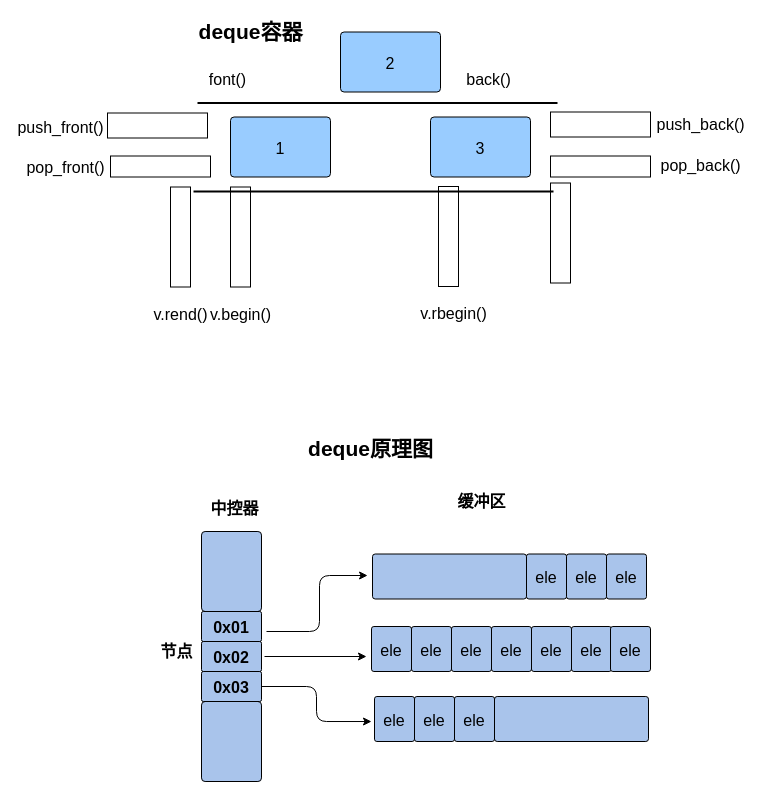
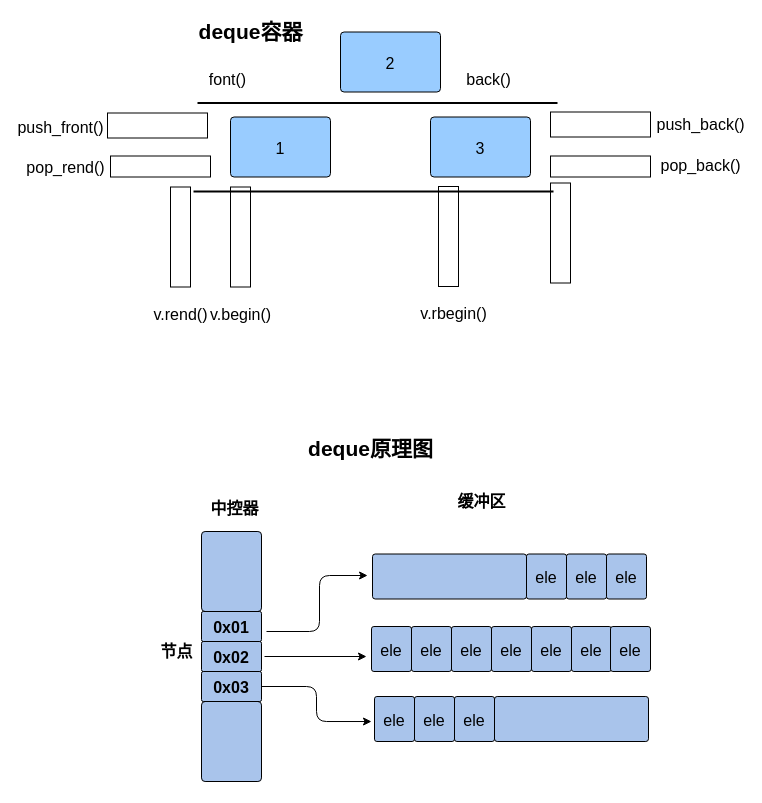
  <mxCell id="0" />
  <mxCell id="1" parent="0" />
  <mxCell id="2" value="" style="shape=mxgraph.flowchart.process;fillColor=#A9C4EB;fontSize=16;" parent="1" vertex="1"><mxGeometry x="201" y="531" width="60" height="80" as="geometry" /></mxCell>
  <mxCell id="3" value="" style="shape=mxgraph.flowchart.process;fillColor=#A9C4EB;fontSize=16;" parent="1" vertex="1"><mxGeometry x="201" y="701" width="60" height="80" as="geometry" /></mxCell>
  <mxCell id="4" value="0x03" style="shape=mxgraph.flowchart.process;fontStyle=1;fillColor=#A9C4EB;fontSize=16;" parent="1" vertex="1"><mxGeometry x="201" y="671" width="60" height="30" as="geometry" /></mxCell>
  <mxCell id="5" value="0x02" style="shape=mxgraph.flowchart.process;fontStyle=1;fillColor=#A9C4EB;fontSize=16;" parent="1" vertex="1"><mxGeometry x="201" y="641" width="60" height="30" as="geometry" /></mxCell>
  <mxCell id="6" value="0x01" style="shape=mxgraph.flowchart.process;fontStyle=1;fillColor=#A9C4EB;fontSize=16;" parent="1" vertex="1"><mxGeometry x="201" y="611" width="60" height="30" as="geometry" /></mxCell>
  <mxCell id="7" value="" style="shape=mxgraph.flowchart.process;fillColor=#A9C4EB;fontSize=16;" parent="1" vertex="1"><mxGeometry x="372" y="553.5" width="154" height="45" as="geometry" /></mxCell>
  <mxCell id="8" value="" style="shape=mxgraph.flowchart.process;fillColor=#A9C4EB;fontSize=16;" parent="1" vertex="1"><mxGeometry x="494" y="696" width="154" height="45" as="geometry" /></mxCell>
  <mxCell id="9" value="ele" style="shape=mxgraph.flowchart.process;fillColor=#A9C4EB;fontSize=16;" parent="1" vertex="1"><mxGeometry x="526" y="553.5" width="40" height="45" as="geometry" /></mxCell>
  <mxCell id="10" value="ele" style="shape=mxgraph.flowchart.process;fillColor=#A9C4EB;fontSize=16;" parent="1" vertex="1"><mxGeometry x="606" y="553.5" width="40" height="45" as="geometry" /></mxCell>
  <mxCell id="11" value="ele" style="shape=mxgraph.flowchart.process;fillColor=#A9C4EB;fontSize=16;" parent="1" vertex="1"><mxGeometry x="566" y="553.5" width="40" height="45" as="geometry" /></mxCell>
  <mxCell id="12" value="ele" style="shape=mxgraph.flowchart.process;fillColor=#A9C4EB;fontSize=16;" parent="1" vertex="1"><mxGeometry x="374" y="696" width="40" height="45" as="geometry" /></mxCell>
  <mxCell id="13" value="ele" style="shape=mxgraph.flowchart.process;fillColor=#A9C4EB;fontSize=16;" parent="1" vertex="1"><mxGeometry x="454" y="696" width="40" height="45" as="geometry" /></mxCell>
  <mxCell id="14" value="ele" style="shape=mxgraph.flowchart.process;fillColor=#A9C4EB;fontSize=16;" parent="1" vertex="1"><mxGeometry x="414" y="696" width="40" height="45" as="geometry" /></mxCell>
  <mxCell id="15" value="ele" style="shape=mxgraph.flowchart.process;fillColor=#A9C4EB;fontSize=16;" parent="1" vertex="1"><mxGeometry x="371" y="626" width="40" height="45" as="geometry" /></mxCell>
  <mxCell id="16" value="ele" style="shape=mxgraph.flowchart.process;fillColor=#A9C4EB;fontSize=16;" parent="1" vertex="1"><mxGeometry x="451" y="626" width="40" height="45" as="geometry" /></mxCell>
  <mxCell id="17" value="ele" style="shape=mxgraph.flowchart.process;fillColor=#A9C4EB;fontSize=16;" parent="1" vertex="1"><mxGeometry x="411" y="626" width="40" height="45" as="geometry" /></mxCell>
  <mxCell id="18" value="ele" style="shape=mxgraph.flowchart.process;fillColor=#A9C4EB;fontSize=16;" parent="1" vertex="1"><mxGeometry x="491" y="626" width="40" height="45" as="geometry" /></mxCell>
  <mxCell id="19" value="ele" style="shape=mxgraph.flowchart.process;fillColor=#A9C4EB;fontSize=16;" parent="1" vertex="1"><mxGeometry x="571" y="626" width="40" height="45" as="geometry" /></mxCell>
  <mxCell id="20" value="ele" style="shape=mxgraph.flowchart.process;fillColor=#A9C4EB;fontSize=16;" parent="1" vertex="1"><mxGeometry x="531" y="626" width="40" height="45" as="geometry" /></mxCell>
  <mxCell id="21" value="ele" style="shape=mxgraph.flowchart.process;fillColor=#A9C4EB;fontSize=16;" parent="1" vertex="1"><mxGeometry x="610" y="626" width="40" height="45" as="geometry" /></mxCell>
  <mxCell id="22" value="" style="edgeStyle=elbowEdgeStyle;elbow=horizontal;endArrow=classic;html=1;entryX=-0.032;entryY=0.478;entryDx=0;entryDy=0;entryPerimeter=0;fontSize=16;" parent="1" target="7" edge="1"><mxGeometry width="50" height="50" relative="1" as="geometry"><mxPoint x="266" y="631" as="sourcePoint" /><mxPoint x="379" y="611" as="targetPoint" /><Array as="points"><mxPoint x="319" y="621" /></Array></mxGeometry></mxCell>
  <mxCell id="23" value="" style="edgeStyle=elbowEdgeStyle;elbow=horizontal;endArrow=classic;html=1;entryX=-0.075;entryY=0.556;entryDx=0;entryDy=0;entryPerimeter=0;fontSize=16;" parent="1" source="4" target="12" edge="1"><mxGeometry width="50" height="50" relative="1" as="geometry"><mxPoint x="36" y="871" as="sourcePoint" /><mxPoint x="86" y="821" as="targetPoint" /></mxGeometry></mxCell>
  <mxCell id="24" style="edgeStyle=orthogonalEdgeStyle;rounded=0;orthogonalLoop=1;jettySize=auto;html=1;fontSize=16;" parent="1" edge="1"><mxGeometry relative="1" as="geometry"><mxPoint x="366" y="656" as="targetPoint" /><mxPoint x="264" y="656" as="sourcePoint" /><Array as="points"><mxPoint x="316.5" y="655.5" /><mxPoint x="316.5" y="655.5" /></Array></mxGeometry></mxCell>
  <mxCell id="25" value="节点" style="text;html=1;align=center;verticalAlign=middle;resizable=0;points=[];autosize=1;fontStyle=1;fontSize=16;" parent="1" vertex="1"><mxGeometry x="156" y="641" width="40" height="20" as="geometry" /></mxCell>
  <mxCell id="26" value="中控器" style="text;html=1;align=center;verticalAlign=middle;resizable=0;points=[];autosize=1;fontStyle=1;fontSize=16;" parent="1" vertex="1"><mxGeometry x="209" y="498" width="50" height="20" as="geometry" /></mxCell>
  <mxCell id="27" value="&lt;b style=&quot;font-size: 16px;&quot;&gt;缓冲区&lt;/b&gt;" style="text;html=1;align=center;verticalAlign=middle;resizable=0;points=[];autosize=1;fontSize=16;" parent="1" vertex="1"><mxGeometry x="456" y="491" width="50" height="20" as="geometry" /></mxCell>
  <mxCell id="28" value="&lt;font style=&quot;font-size: 21px&quot;&gt;&lt;b&gt;deque原理图&lt;/b&gt;&lt;/font&gt;" style="text;html=1;align=center;verticalAlign=middle;resizable=0;points=[];autosize=1;" parent="1" vertex="1"><mxGeometry x="300" y="438" width="140" height="20" as="geometry" /></mxCell>
  <mxCell id="29" value="1" style="shape=mxgraph.flowchart.process;fillColor=#99CCFF;fontSize=16;" vertex="1" parent="1"><mxGeometry x="230" y="116.5" width="100" height="60" as="geometry" /></mxCell>
  <mxCell id="30" value="2" style="shape=mxgraph.flowchart.process;fillColor=#99CCFF;fontSize=16;" vertex="1" parent="1"><mxGeometry x="340" y="31.5" width="100" height="60" as="geometry" /></mxCell>
  <mxCell id="31" value="3" style="shape=mxgraph.flowchart.process;fillColor=#99CCFF;fontSize=16;" vertex="1" parent="1"><mxGeometry x="430" y="116.5" width="100" height="60" as="geometry" /></mxCell>
  <mxCell id="32" value="" style="direction=north;shape=mxgraph.arrow.arrow_up;fontSize=16;" vertex="1" parent="1"><mxGeometry x="230" y="186.5" width="20" height="100" as="geometry" /></mxCell>
  <mxCell id="33" value="v.begin()" style="text;html=1;align=center;verticalAlign=middle;resizable=0;points=[];autosize=1;fontSize=16;" vertex="1" parent="1"><mxGeometry x="210" y="303.5" width="60" height="20" as="geometry" /></mxCell>
  <mxCell id="34" value="" style="direction=north;shape=mxgraph.arrow.arrow_up;fontSize=16;" vertex="1" parent="1"><mxGeometry x="550" y="182.5" width="20" height="100" as="geometry" /></mxCell>
  <mxCell id="35" value="" style="direction=north;shape=mxgraph.arrow.arrow_up;fontSize=16;" vertex="1" parent="1"><mxGeometry x="170" y="186.5" width="20" height="100" as="geometry" /></mxCell>
  <mxCell id="36" value="v.rend()" style="text;html=1;align=center;verticalAlign=middle;resizable=0;points=[];autosize=1;fontSize=16;" vertex="1" parent="1"><mxGeometry x="150" y="303.5" width="60" height="20" as="geometry" /></mxCell>
  <mxCell id="37" value="" style="direction=north;shape=mxgraph.arrow.arrow_up;fontSize=16;" vertex="1" parent="1"><mxGeometry x="438" y="186" width="20" height="100" as="geometry" /></mxCell>
  <mxCell id="38" value="v.rbegin()" style="text;html=1;align=center;verticalAlign=middle;resizable=0;points=[];autosize=1;fontSize=16;" vertex="1" parent="1"><mxGeometry x="418" y="303" width="70" height="20" as="geometry" /></mxCell>
  <mxCell id="39" value="" style="flipH=1;shape=mxgraph.arrow.arrow_left;fontSize=16;" vertex="1" parent="1"><mxGeometry x="550" y="111.5" width="100" height="25" as="geometry" /></mxCell>
  <mxCell id="40" value="push_back()" style="text;html=1;align=center;verticalAlign=middle;resizable=0;points=[];autosize=1;fontSize=16;" vertex="1" parent="1"><mxGeometry x="660" y="114" width="80" height="20" as="geometry" /></mxCell>
  <mxCell id="41" value="pop_back()" style="text;html=1;align=center;verticalAlign=middle;resizable=0;points=[];autosize=1;fontSize=16;" vertex="1" parent="1"><mxGeometry x="660" y="154.5" width="80" height="20" as="geometry" /></mxCell>
  <mxCell id="42" value="" style="shape=mxgraph.arrow.arrow_right;fontSize=16;" vertex="1" parent="1"><mxGeometry x="550" y="155.5" width="100" height="21" as="geometry" /></mxCell>
  <mxCell id="43" value="&lt;font style=&quot;font-size: 21px&quot;&gt;&lt;b&gt;deque容器&lt;/b&gt;&lt;/font&gt;" style="text;html=1;align=center;verticalAlign=middle;resizable=0;points=[];autosize=1;" vertex="1" parent="1"><mxGeometry x="190" y="20.5" width="120" height="20" as="geometry" /></mxCell>
  <mxCell id="44" value="font()" style="text;html=1;align=center;verticalAlign=middle;resizable=0;points=[];autosize=1;fontSize=16;" vertex="1" parent="1"><mxGeometry x="207" y="68.5" width="40" height="20" as="geometry" /></mxCell>
  <mxCell id="45" value="back()" style="text;html=1;align=center;verticalAlign=middle;resizable=0;points=[];autosize=1;fontSize=16;" vertex="1" parent="1"><mxGeometry x="463" y="68.5" width="50" height="20" as="geometry" /></mxCell>
  <mxCell id="46" value="" style="flipH=1;shape=mxgraph.arrow.arrow_left;fontSize=16;" vertex="1" parent="1"><mxGeometry x="107" y="112.5" width="100" height="25" as="geometry" /></mxCell>
  <mxCell id="47" value="push_front()" style="text;html=1;align=center;verticalAlign=middle;resizable=0;points=[];autosize=1;fontSize=16;" vertex="1" parent="1"><mxGeometry x="20" y="116.5" width="80" height="20" as="geometry" /></mxCell>
- <mxCell id="48" value="pop_front()" style="text;html=1;align=center;verticalAlign=middle;resizable=0;points=[];autosize=1;fontSize=16;" vertex="1" parent="1"><mxGeometry x="30" y="156.5" width="70" height="20" as="geometry" /></mxCell>
+ <mxCell id="48" value="pop_rend()" style="text;html=1;align=center;verticalAlign=middle;resizable=0;points=[];autosize=1;fontSize=16;" vertex="1" parent="1"><mxGeometry x="30" y="156.5" width="70" height="20" as="geometry" /></mxCell>
  <mxCell id="49" value="" style="shape=mxgraph.arrow.arrow_right;fontSize=16;" vertex="1" parent="1"><mxGeometry x="110" y="155.5" width="100" height="21" as="geometry" /></mxCell>
  <mxCell id="50" value="" style="line;strokeWidth=2;html=1;fontSize=16;" vertex="1" parent="1"><mxGeometry x="197" y="97.5" width="360" height="10" as="geometry" /></mxCell>
  <mxCell id="51" value="" style="line;strokeWidth=2;html=1;fontSize=16;" vertex="1" parent="1"><mxGeometry x="193" y="186" width="360" height="10" as="geometry" /></mxCell>
